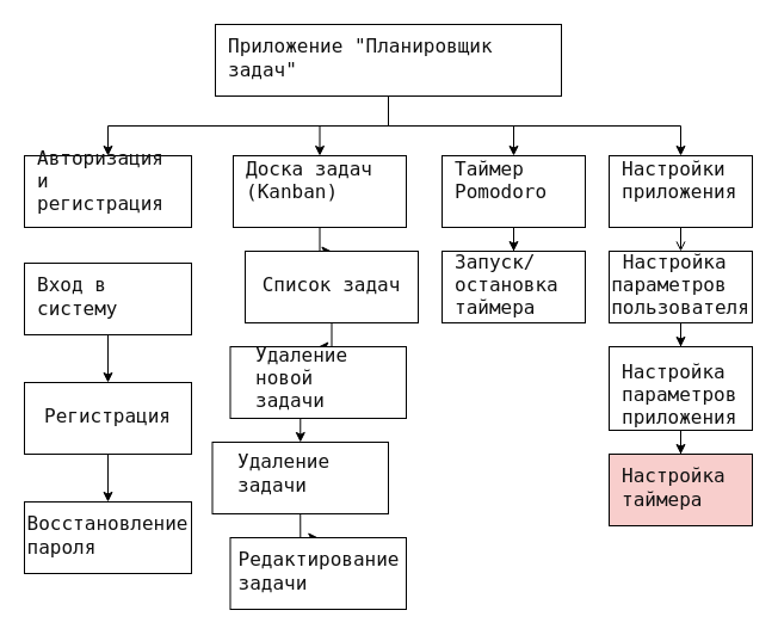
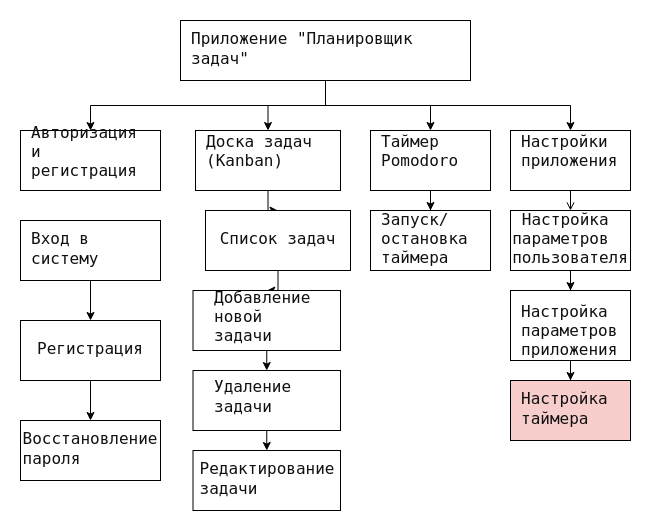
  <mxCell id="0" />
  <mxCell id="1" parent="0" />
  <mxCell id="2" style="edgeStyle=orthogonalEdgeStyle;rounded=0;orthogonalLoop=1;jettySize=auto;html=1;exitX=0.5;exitY=1;exitDx=0;exitDy=0;entryX=0.5;entryY=0;entryDx=0;entryDy=0;" edge="1" parent="1" source="6" target="7"><mxGeometry relative="1" as="geometry" /></mxCell>
  <mxCell id="3" style="edgeStyle=orthogonalEdgeStyle;rounded=0;orthogonalLoop=1;jettySize=auto;html=1;" edge="1" parent="1" source="6" target="9"><mxGeometry relative="1" as="geometry" /></mxCell>
  <mxCell id="4" style="edgeStyle=orthogonalEdgeStyle;rounded=0;orthogonalLoop=1;jettySize=auto;html=1;exitX=0.5;exitY=1;exitDx=0;exitDy=0;entryX=0.5;entryY=0;entryDx=0;entryDy=0;" edge="1" parent="1" source="6" target="11"><mxGeometry relative="1" as="geometry" /></mxCell>
  <mxCell id="5" style="edgeStyle=orthogonalEdgeStyle;rounded=0;orthogonalLoop=1;jettySize=auto;html=1;exitX=0.5;exitY=1;exitDx=0;exitDy=0;" edge="1" parent="1" source="6" target="13"><mxGeometry relative="1" as="geometry" /></mxCell>
  <mxCell id="6" value="&lt;pre style=&quot;text-wrap: wrap; margin-top: 0px; margin-bottom: 4px; padding: 10px; box-sizing: border-box; border: 1px solid var(--cib-color-stroke-neutral-primary); background: var(--cib-color-syntax-background-surface); border-radius: var(--cib-border-radius-large); color: rgb(17, 17, 17); font-size: 16px; text-align: start;&quot;&gt;&lt;code style=&quot;font-size: var(--cib-type-body1-font-size); line-height: var(--cib-type-body1-line-height); font-weight: var(--cib-type-body1-font-weight); font-variation-settings: var(--cib-type-body1-font-variation-settings);&quot;&gt;Приложение &quot;Планировщик задач&quot;&lt;/code&gt;&lt;/pre&gt;" style="rounded=0;whiteSpace=wrap;html=1;" vertex="1" parent="1"><mxGeometry x="180" y="20" width="290" height="60" as="geometry" /></mxCell>
  <mxCell id="7" value="&#10;&lt;pre style=&quot;white-space: pre-wrap; margin: 0px 0px 4px; padding: 10px; box-sizing: border-box; border: 1px solid var(--cib-color-stroke-neutral-primary); background: var(--cib-color-syntax-background-surface); border-radius: var(--cib-border-radius-large); color: rgb(17, 17, 17); font-size: 16px; font-style: normal; font-variant-ligatures: normal; font-variant-caps: normal; font-weight: 400; letter-spacing: normal; orphans: 2; text-align: start; text-indent: 0px; text-transform: none; widows: 2; word-spacing: 0px; -webkit-text-stroke-width: 0px; text-decoration-thickness: initial; text-decoration-style: initial; text-decoration-color: initial;&quot;&gt;&lt;code style=&quot;white-space: pre-wrap; font-size: var(--cib-type-body1-font-size); line-height: var(--cib-type-body1-line-height); font-weight: var(--cib-type-body1-font-weight); font-variation-settings: var(--cib-type-body1-font-variation-settings);&quot;&gt;Авторизация и регистрация&lt;/code&gt;&lt;/pre&gt;&#10;&#10;" style="rounded=0;whiteSpace=wrap;html=1;" vertex="1" parent="1"><mxGeometry x="20" y="130" width="140" height="60" as="geometry" /></mxCell>
  <mxCell id="8" style="edgeStyle=orthogonalEdgeStyle;rounded=0;orthogonalLoop=1;jettySize=auto;html=1;" edge="1" parent="1" source="9" target="20"><mxGeometry relative="1" as="geometry" /></mxCell>
  <mxCell id="9" value="&#10;&lt;pre style=&quot;white-space: pre-wrap; margin: 0px 0px 4px; padding: 10px; box-sizing: border-box; border: 1px solid var(--cib-color-stroke-neutral-primary); background: var(--cib-color-syntax-background-surface); border-radius: var(--cib-border-radius-large); color: rgb(17, 17, 17); font-size: 16px; font-style: normal; font-variant-ligatures: normal; font-variant-caps: normal; font-weight: 400; letter-spacing: normal; orphans: 2; text-align: start; text-indent: 0px; text-transform: none; widows: 2; word-spacing: 0px; -webkit-text-stroke-width: 0px; text-decoration-thickness: initial; text-decoration-style: initial; text-decoration-color: initial;&quot;&gt;&lt;code style=&quot;white-space: pre-wrap; font-size: var(--cib-type-body1-font-size); line-height: var(--cib-type-body1-line-height); font-weight: var(--cib-type-body1-font-weight); font-variation-settings: var(--cib-type-body1-font-variation-settings);&quot;&gt;Доска задач (Kanban)&lt;/code&gt;&lt;/pre&gt;&#10;&#10;" style="rounded=0;whiteSpace=wrap;html=1;" vertex="1" parent="1"><mxGeometry x="195" y="130" width="145" height="60" as="geometry" /></mxCell>
  <mxCell id="10" value="" style="edgeStyle=orthogonalEdgeStyle;rounded=0;orthogonalLoop=1;jettySize=auto;html=1;" edge="1" parent="1" source="11" target="27"><mxGeometry relative="1" as="geometry" /></mxCell>
  <mxCell id="11" value="&#10;&lt;pre style=&quot;white-space: pre-wrap; margin: 0px 0px 4px; padding: 10px; box-sizing: border-box; border: 1px solid var(--cib-color-stroke-neutral-primary); background: var(--cib-color-syntax-background-surface); border-radius: var(--cib-border-radius-large); color: rgb(17, 17, 17); font-size: 16px; font-style: normal; font-variant-ligatures: normal; font-variant-caps: normal; font-weight: 400; letter-spacing: normal; orphans: 2; text-align: start; text-indent: 0px; text-transform: none; widows: 2; word-spacing: 0px; -webkit-text-stroke-width: 0px; text-decoration-thickness: initial; text-decoration-style: initial; text-decoration-color: initial;&quot;&gt;&lt;code style=&quot;white-space: pre-wrap; font-size: var(--cib-type-body1-font-size); line-height: var(--cib-type-body1-line-height); font-weight: var(--cib-type-body1-font-weight); font-variation-settings: var(--cib-type-body1-font-variation-settings);&quot;&gt;Таймер Pomodoro&lt;/code&gt;&lt;/pre&gt;&#10;&#10;" style="rounded=0;whiteSpace=wrap;html=1;" vertex="1" parent="1"><mxGeometry x="370" y="130" width="120" height="60" as="geometry" /></mxCell>
  <mxCell id="12" style="edgeStyle=orthogonalEdgeStyle;rounded=0;orthogonalLoop=1;jettySize=auto;html=1;exitX=0.5;exitY=1;exitDx=0;exitDy=0;entryX=0.5;entryY=0;entryDx=0;entryDy=0;endArrow=open;" edge="1" parent="1" source="13" target="29"><mxGeometry relative="1" as="geometry" /></mxCell>
  <mxCell id="13" value="&#10;&lt;pre style=&quot;white-space: pre-wrap; margin: 0px 0px 4px; padding: 10px; box-sizing: border-box; border: 1px solid var(--cib-color-stroke-neutral-primary); background: var(--cib-color-syntax-background-surface); border-radius: var(--cib-border-radius-large); color: rgb(17, 17, 17); font-size: 16px; font-style: normal; font-variant-ligatures: normal; font-variant-caps: normal; font-weight: 400; letter-spacing: normal; orphans: 2; text-align: start; text-indent: 0px; text-transform: none; widows: 2; word-spacing: 0px; -webkit-text-stroke-width: 0px; text-decoration-thickness: initial; text-decoration-style: initial; text-decoration-color: initial;&quot;&gt;&lt;code style=&quot;white-space: pre-wrap; font-size: var(--cib-type-body1-font-size); line-height: var(--cib-type-body1-line-height); font-weight: var(--cib-type-body1-font-weight); font-variation-settings: var(--cib-type-body1-font-variation-settings);&quot;&gt;Настройки приложения&lt;/code&gt;&lt;/pre&gt;&#10;&#10;" style="rounded=0;whiteSpace=wrap;html=1;" vertex="1" parent="1"><mxGeometry x="510" y="130" width="120" height="60" as="geometry" /></mxCell>
  <mxCell id="14" style="edgeStyle=orthogonalEdgeStyle;rounded=0;orthogonalLoop=1;jettySize=auto;html=1;exitX=0.5;exitY=1;exitDx=0;exitDy=0;entryX=0.5;entryY=0;entryDx=0;entryDy=0;" edge="1" parent="1" source="15" target="18"><mxGeometry relative="1" as="geometry" /></mxCell>
  <mxCell id="15" value="&lt;pre style=&quot;text-wrap: wrap; margin-top: 0px; margin-bottom: 4px; padding: 10px; box-sizing: border-box; border: 1px solid var(--cib-color-stroke-neutral-primary); background: var(--cib-color-syntax-background-surface); border-radius: var(--cib-border-radius-large); color: rgb(17, 17, 17); font-size: 16px; text-align: start;&quot;&gt;&lt;code style=&quot;font-size: var(--cib-type-body1-font-size); line-height: var(--cib-type-body1-line-height); font-weight: var(--cib-type-body1-font-weight); font-variation-settings: var(--cib-type-body1-font-variation-settings);&quot;&gt;Вход в систему&lt;/code&gt;&lt;/pre&gt;" style="rounded=0;whiteSpace=wrap;html=1;" vertex="1" parent="1"><mxGeometry x="20" y="220" width="140" height="60" as="geometry" /></mxCell>
  <mxCell id="16" value="&lt;pre style=&quot;text-wrap: wrap; margin-top: 0px; margin-bottom: 4px; padding: 10px; box-sizing: border-box; border: 1px solid var(--cib-color-stroke-neutral-primary); background: var(--cib-color-syntax-background-surface); border-radius: var(--cib-border-radius-large); color: rgb(17, 17, 17); font-size: 16px; text-align: start;&quot;&gt;&lt;code style=&quot;font-size: var(--cib-type-body1-font-size); line-height: var(--cib-type-body1-line-height); font-weight: var(--cib-type-body1-font-weight); font-variation-settings: var(--cib-type-body1-font-variation-settings);&quot;&gt;Восстановление пароля&lt;/code&gt;&lt;/pre&gt;" style="rounded=0;whiteSpace=wrap;html=1;" vertex="1" parent="1"><mxGeometry x="20" y="420" width="140" height="60" as="geometry" /></mxCell>
  <mxCell id="17" style="edgeStyle=orthogonalEdgeStyle;rounded=0;orthogonalLoop=1;jettySize=auto;html=1;exitX=0.5;exitY=1;exitDx=0;exitDy=0;" edge="1" parent="1" source="18" target="16"><mxGeometry relative="1" as="geometry" /></mxCell>
  <mxCell id="18" value="&lt;pre style=&quot;text-wrap: wrap; margin-top: 0px; margin-bottom: 4px; padding: 10px; box-sizing: border-box; border: 1px solid var(--cib-color-stroke-neutral-primary); background: var(--cib-color-syntax-background-surface); border-radius: var(--cib-border-radius-large); color: rgb(17, 17, 17); font-size: 16px; text-align: start;&quot;&gt;&lt;code style=&quot;font-size: var(--cib-type-body1-font-size); line-height: var(--cib-type-body1-line-height); font-weight: var(--cib-type-body1-font-weight); font-variation-settings: var(--cib-type-body1-font-variation-settings);&quot;&gt;Регистрация&lt;/code&gt;&lt;/pre&gt;" style="rounded=0;whiteSpace=wrap;html=1;" vertex="1" parent="1"><mxGeometry x="20" y="320" width="140" height="60" as="geometry" /></mxCell>
  <mxCell id="19" style="edgeStyle=orthogonalEdgeStyle;rounded=0;orthogonalLoop=1;jettySize=auto;html=1;exitX=0.5;exitY=1;exitDx=0;exitDy=0;" edge="1" parent="1" source="20" target="22"><mxGeometry relative="1" as="geometry" /></mxCell>
  <mxCell id="20" value="&lt;pre style=&quot;text-wrap: wrap; margin-top: 0px; margin-bottom: 4px; padding: 10px; box-sizing: border-box; border: 1px solid var(--cib-color-stroke-neutral-primary); background: var(--cib-color-syntax-background-surface); border-radius: var(--cib-border-radius-large); color: rgb(17, 17, 17); font-size: 16px; text-align: start;&quot;&gt;&lt;code style=&quot;font-size: var(--cib-type-body1-font-size); line-height: var(--cib-type-body1-line-height); font-weight: var(--cib-type-body1-font-weight); font-variation-settings: var(--cib-type-body1-font-variation-settings);&quot;&gt;Список задач&lt;/code&gt;&lt;/pre&gt;" style="rounded=0;whiteSpace=wrap;html=1;" vertex="1" parent="1"><mxGeometry x="205" y="210" width="145" height="60" as="geometry" /></mxCell>
  <mxCell id="21" style="edgeStyle=orthogonalEdgeStyle;rounded=0;orthogonalLoop=1;jettySize=auto;html=1;exitX=0.5;exitY=1;exitDx=0;exitDy=0;entryX=0.5;entryY=0;entryDx=0;entryDy=0;" edge="1" parent="1" source="22" target="24"><mxGeometry relative="1" as="geometry" /></mxCell>
- <mxCell id="22" value="&lt;pre style=&quot;text-wrap: wrap; margin-top: 0px; margin-bottom: 4px; padding: 10px; box-sizing: border-box; border: 1px solid var(--cib-color-stroke-neutral-primary); background: var(--cib-color-syntax-background-surface); border-radius: var(--cib-border-radius-large); color: rgb(17, 17, 17); font-size: 16px; text-align: start;&quot;&gt;&lt;pre style=&quot;text-wrap: wrap; margin-top: 0px; margin-bottom: 4px; padding: 10px; box-sizing: border-box; border: 1px solid var(--cib-color-stroke-neutral-primary); background: var(--cib-color-syntax-background-surface); border-radius: var(--cib-border-radius-large);&quot;&gt;&lt;code style=&quot;font-size: var(--cib-type-body1-font-size); line-height: var(--cib-type-body1-line-height); font-weight: var(--cib-type-body1-font-weight); font-variation-settings: var(--cib-type-body1-font-variation-settings);&quot;&gt;Удаление новой задачи&lt;/code&gt;&lt;/pre&gt;&lt;/pre&gt;" style="rounded=0;whiteSpace=wrap;html=1;" vertex="1" parent="1"><mxGeometry x="192.5" y="290" width="147.5" height="60" as="geometry" /></mxCell>
+ <mxCell id="22" value="&lt;pre style=&quot;text-wrap: wrap; margin-top: 0px; margin-bottom: 4px; padding: 10px; box-sizing: border-box; border: 1px solid var(--cib-color-stroke-neutral-primary); background: var(--cib-color-syntax-background-surface); border-radius: var(--cib-border-radius-large); color: rgb(17, 17, 17); font-size: 16px; text-align: start;&quot;&gt;&lt;pre style=&quot;text-wrap: wrap; margin-top: 0px; margin-bottom: 4px; padding: 10px; box-sizing: border-box; border: 1px solid var(--cib-color-stroke-neutral-primary); background: var(--cib-color-syntax-background-surface); border-radius: var(--cib-border-radius-large);&quot;&gt;&lt;code style=&quot;font-size: var(--cib-type-body1-font-size); line-height: var(--cib-type-body1-line-height); font-weight: var(--cib-type-body1-font-weight); font-variation-settings: var(--cib-type-body1-font-variation-settings);&quot;&gt;Добавление новой задачи&lt;/code&gt;&lt;/pre&gt;&lt;/pre&gt;" style="rounded=0;whiteSpace=wrap;html=1;" vertex="1" parent="1"><mxGeometry x="192.5" y="290" width="147.5" height="60" as="geometry" /></mxCell>
  <mxCell id="23" style="edgeStyle=orthogonalEdgeStyle;rounded=0;orthogonalLoop=1;jettySize=auto;html=1;exitX=0.5;exitY=1;exitDx=0;exitDy=0;" edge="1" parent="1" source="24" target="25"><mxGeometry relative="1" as="geometry" /></mxCell>
- <mxCell id="24" value="&lt;pre style=&quot;text-wrap: wrap; margin-top: 0px; margin-bottom: 4px; padding: 10px; box-sizing: border-box; border: 1px solid var(--cib-color-stroke-neutral-primary); background: var(--cib-color-syntax-background-surface); border-radius: var(--cib-border-radius-large); color: rgb(17, 17, 17); font-size: 16px; text-align: start;&quot;&gt;&lt;pre style=&quot;text-wrap: wrap; margin-top: 0px; margin-bottom: 4px; padding: 10px; box-sizing: border-box; border: 1px solid var(--cib-color-stroke-neutral-primary); background: var(--cib-color-syntax-background-surface); border-radius: var(--cib-border-radius-large);&quot;&gt;&lt;code style=&quot;font-size: var(--cib-type-body1-font-size); line-height: var(--cib-type-body1-line-height); font-weight: var(--cib-type-body1-font-weight); font-variation-settings: var(--cib-type-body1-font-variation-settings);&quot;&gt;Удаление задачи&lt;/code&gt;&lt;/pre&gt;&lt;/pre&gt;" style="rounded=0;whiteSpace=wrap;html=1;" vertex="1" parent="1"><mxGeometry x="177.5" y="370" width="147.5" height="60" as="geometry" /></mxCell>
+ <mxCell id="24" value="&lt;pre style=&quot;text-wrap: wrap; margin-top: 0px; margin-bottom: 4px; padding: 10px; box-sizing: border-box; border: 1px solid var(--cib-color-stroke-neutral-primary); background: var(--cib-color-syntax-background-surface); border-radius: var(--cib-border-radius-large); color: rgb(17, 17, 17); font-size: 16px; text-align: start;&quot;&gt;&lt;pre style=&quot;text-wrap: wrap; margin-top: 0px; margin-bottom: 4px; padding: 10px; box-sizing: border-box; border: 1px solid var(--cib-color-stroke-neutral-primary); background: var(--cib-color-syntax-background-surface); border-radius: var(--cib-border-radius-large);&quot;&gt;&lt;code style=&quot;font-size: var(--cib-type-body1-font-size); line-height: var(--cib-type-body1-line-height); font-weight: var(--cib-type-body1-font-weight); font-variation-settings: var(--cib-type-body1-font-variation-settings);&quot;&gt;Удаление задачи&lt;/code&gt;&lt;/pre&gt;&lt;/pre&gt;" style="rounded=0;whiteSpace=wrap;html=1;" vertex="1" parent="1"><mxGeometry x="192.5" y="370" width="147.5" height="60" as="geometry" /></mxCell>
  <mxCell id="25" value="&lt;pre style=&quot;text-wrap: wrap; margin-top: 0px; margin-bottom: 4px; padding: 10px; box-sizing: border-box; border: 1px solid var(--cib-color-stroke-neutral-primary); background: var(--cib-color-syntax-background-surface); border-radius: var(--cib-border-radius-large); color: rgb(17, 17, 17); font-size: 16px; text-align: start;&quot;&gt;&lt;code style=&quot;font-size: var(--cib-type-body1-font-size); line-height: var(--cib-type-body1-line-height); font-weight: var(--cib-type-body1-font-weight); font-variation-settings: var(--cib-type-body1-font-variation-settings);&quot;&gt;Редактирование задачи&lt;/code&gt;&lt;/pre&gt;" style="rounded=0;whiteSpace=wrap;html=1;" vertex="1" parent="1"><mxGeometry x="192.5" y="450" width="147.5" height="60" as="geometry" /></mxCell>
  <mxCell id="26" value="&lt;pre style=&quot;text-wrap: wrap; margin-top: 0px; margin-bottom: 4px; padding: 10px; box-sizing: border-box; border: 1px solid var(--cib-color-stroke-neutral-primary); background: var(--cib-color-syntax-background-surface); border-radius: var(--cib-border-radius-large); color: rgb(17, 17, 17); font-size: 16px; text-align: start;&quot;&gt;&lt;code style=&quot;font-size: var(--cib-type-body1-font-size); line-height: var(--cib-type-body1-line-height); font-weight: var(--cib-type-body1-font-weight); font-variation-settings: var(--cib-type-body1-font-variation-settings);&quot;&gt;Настройка таймера&lt;/code&gt;&lt;/pre&gt;" style="rounded=0;whiteSpace=wrap;html=1;fillColor=#f8cecc;" vertex="1" parent="1"><mxGeometry x="510" y="380" width="120" height="60" as="geometry" /></mxCell>
  <mxCell id="27" value="&lt;pre style=&quot;text-wrap: wrap; margin-top: 0px; margin-bottom: 4px; padding: 10px; box-sizing: border-box; border: 1px solid var(--cib-color-stroke-neutral-primary); background: var(--cib-color-syntax-background-surface); border-radius: var(--cib-border-radius-large); color: rgb(17, 17, 17); font-size: 16px; text-align: start;&quot;&gt;&lt;code style=&quot;font-size: var(--cib-type-body1-font-size); line-height: var(--cib-type-body1-line-height); font-weight: var(--cib-type-body1-font-weight); font-variation-settings: var(--cib-type-body1-font-variation-settings);&quot;&gt;Запуск/остановка таймера&lt;/code&gt;&lt;/pre&gt;" style="rounded=0;whiteSpace=wrap;html=1;" vertex="1" parent="1"><mxGeometry x="370" y="210" width="120" height="60" as="geometry" /></mxCell>
  <mxCell id="28" style="edgeStyle=orthogonalEdgeStyle;rounded=0;orthogonalLoop=1;jettySize=auto;html=1;exitX=0.5;exitY=1;exitDx=0;exitDy=0;" edge="1" parent="1" source="29" target="31"><mxGeometry relative="1" as="geometry" /></mxCell>
  <mxCell id="29" value="&lt;pre style=&quot;text-wrap: wrap; margin-top: 0px; margin-bottom: 4px; padding: 10px; box-sizing: border-box; border: 1px solid var(--cib-color-stroke-neutral-primary); background: var(--cib-color-syntax-background-surface); border-radius: var(--cib-border-radius-large); color: rgb(17, 17, 17); font-size: 16px; text-align: start;&quot;&gt;&lt;code style=&quot;font-size: var(--cib-type-body1-font-size); line-height: var(--cib-type-body1-line-height); font-weight: var(--cib-type-body1-font-weight); font-variation-settings: var(--cib-type-body1-font-variation-settings);&quot;&gt; Настройка параметров пользователя&lt;/code&gt;&lt;/pre&gt;" style="rounded=0;whiteSpace=wrap;html=1;" vertex="1" parent="1"><mxGeometry x="510" y="210" width="120" height="60" as="geometry" /></mxCell>
  <mxCell id="30" style="edgeStyle=orthogonalEdgeStyle;rounded=0;orthogonalLoop=1;jettySize=auto;html=1;exitX=0.5;exitY=1;exitDx=0;exitDy=0;" edge="1" parent="1" source="31" target="26"><mxGeometry relative="1" as="geometry" /></mxCell>
  <mxCell id="31" value="&lt;br&gt;&lt;pre style=&quot;white-space: pre-wrap; margin: 0px 0px 4px; padding: 10px; box-sizing: border-box; border: 1px solid var(--cib-color-stroke-neutral-primary); background: var(--cib-color-syntax-background-surface); border-radius: var(--cib-border-radius-large); color: rgb(17, 17, 17); font-size: 16px; font-style: normal; font-variant-ligatures: normal; font-variant-caps: normal; font-weight: 400; letter-spacing: normal; orphans: 2; text-align: start; text-indent: 0px; text-transform: none; widows: 2; word-spacing: 0px; -webkit-text-stroke-width: 0px; text-decoration-thickness: initial; text-decoration-style: initial; text-decoration-color: initial;&quot;&gt;&lt;code style=&quot;white-space: pre-wrap; font-size: var(--cib-type-body1-font-size); line-height: var(--cib-type-body1-line-height); font-weight: var(--cib-type-body1-font-weight); font-variation-settings: var(--cib-type-body1-font-variation-settings);&quot;&gt;Настройка параметров приложения&lt;/code&gt;&lt;/pre&gt;" style="rounded=0;whiteSpace=wrap;html=1;" vertex="1" parent="1"><mxGeometry x="510" y="290" width="120" height="70" as="geometry" /></mxCell>
